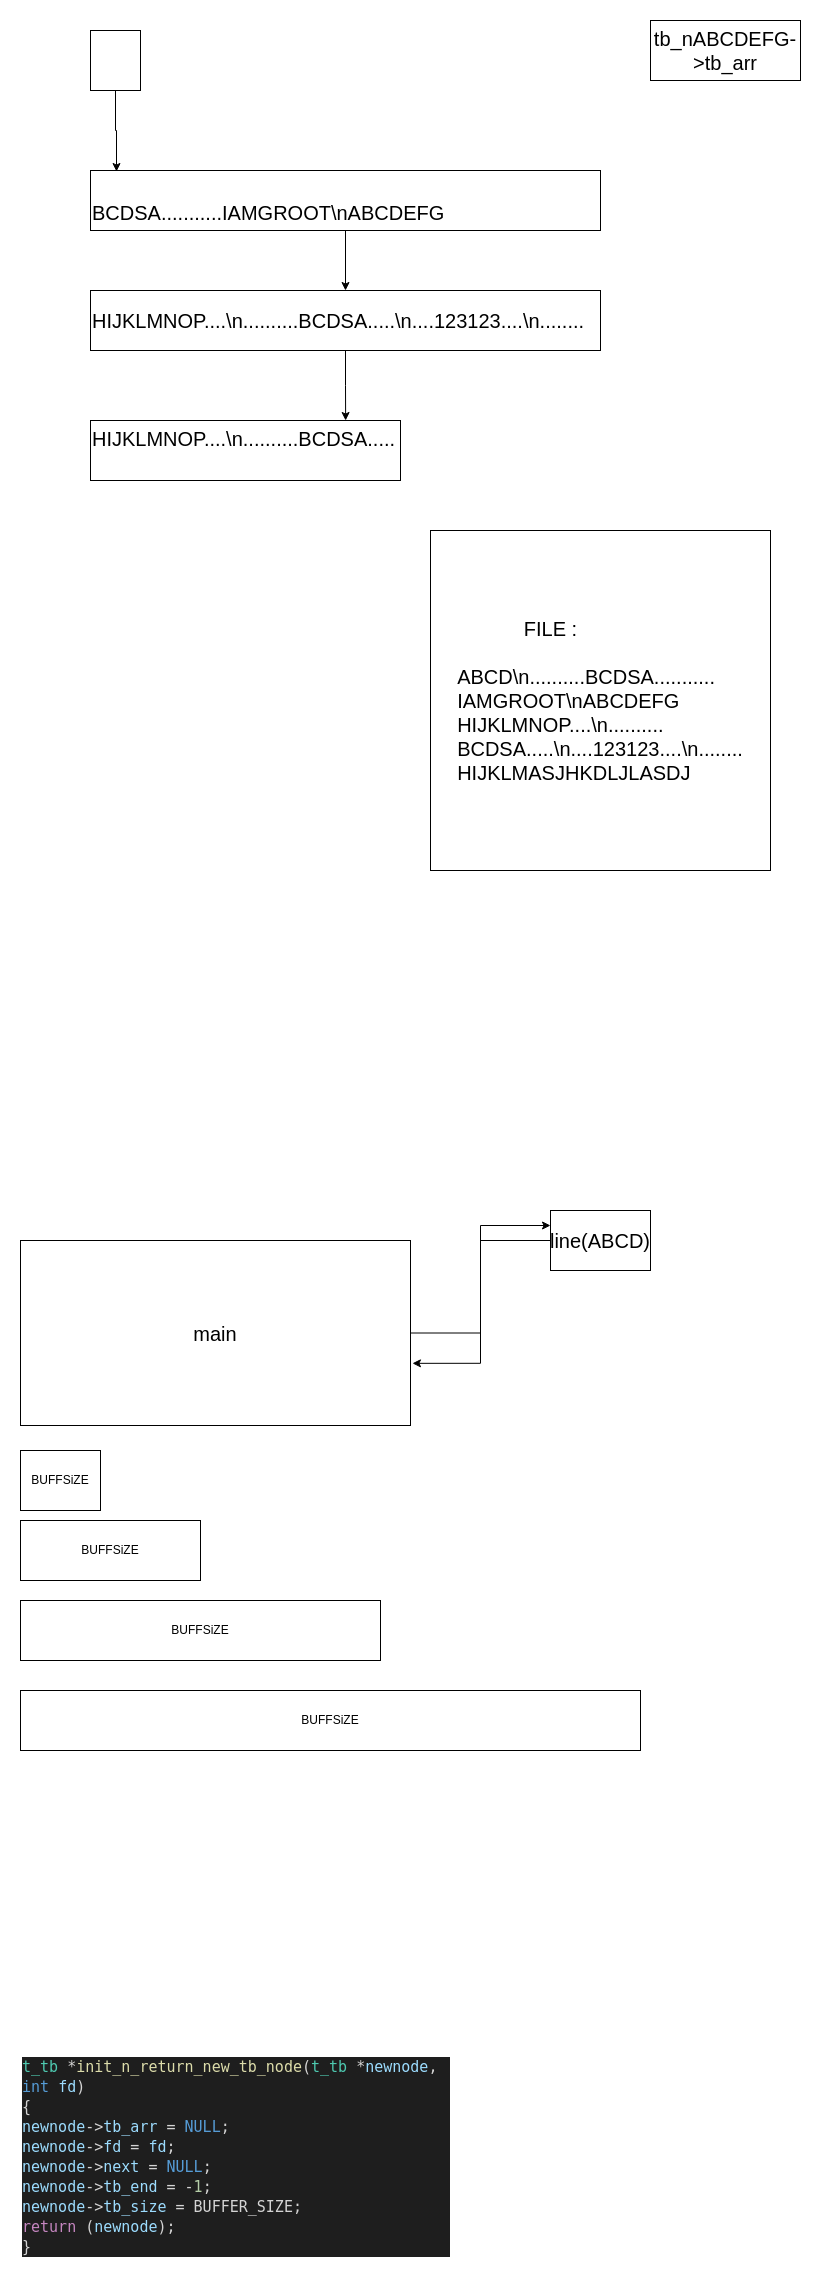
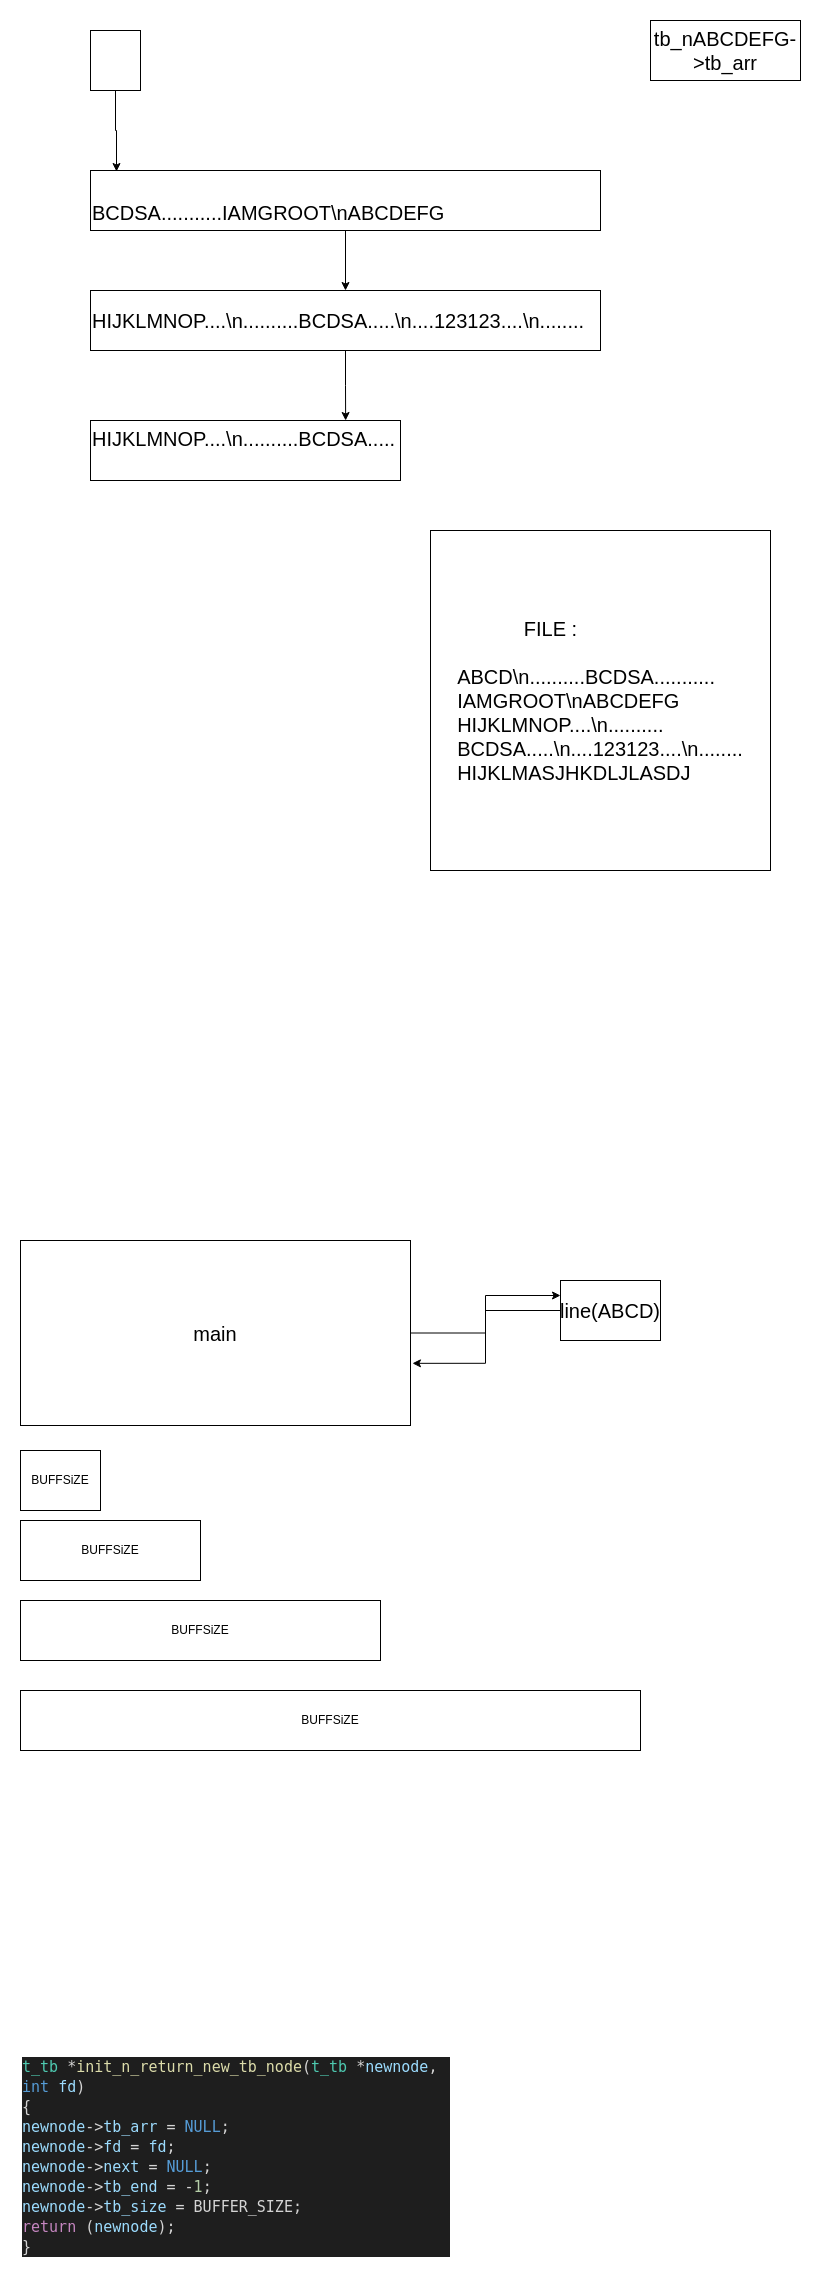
  <mxCell id="0" />
  <mxCell id="1" parent="0" />
  <mxCell id="2" style="edgeStyle=orthogonalEdgeStyle;rounded=0;orthogonalLoop=1;jettySize=auto;html=1;entryX=0.5;entryY=0;entryDx=0;entryDy=0;" parent="1" source="3" target="5" edge="1"><mxGeometry relative="1" as="geometry" /></mxCell>
  <mxCell id="3" value="&lt;span style=&quot;font-size: 20px&quot;&gt;&lt;br&gt;BCDSA...........IAMGROOT\nABCDEFG&lt;/span&gt;" style="rounded=0;whiteSpace=wrap;html=1;align=left;" parent="1" vertex="1"><mxGeometry x="90" y="170" width="510" height="60" as="geometry" /></mxCell>
  <mxCell id="4" style="edgeStyle=orthogonalEdgeStyle;rounded=0;orthogonalLoop=1;jettySize=auto;html=1;entryX=0.823;entryY=0;entryDx=0;entryDy=0;entryPerimeter=0;" parent="1" source="5" target="6" edge="1"><mxGeometry relative="1" as="geometry" /></mxCell>
  <mxCell id="5" value="&lt;span style=&quot;font-size: 20px&quot;&gt;HIJKLMNOP....\n..........BCDSA.....\n....123123....\n........&lt;/span&gt;" style="rounded=0;whiteSpace=wrap;html=1;align=left;" parent="1" vertex="1"><mxGeometry x="90" y="290" width="510" height="60" as="geometry" /></mxCell>
  <mxCell id="6" value="&lt;span style=&quot;font-size: 20px&quot;&gt;HIJKLMNOP....\n..........BCDSA.....&lt;br&gt;&lt;br&gt;&lt;/span&gt;" style="rounded=0;whiteSpace=wrap;html=1;align=left;" parent="1" vertex="1"><mxGeometry x="90" y="420" width="310" height="60" as="geometry" /></mxCell>
  <mxCell id="7" style="edgeStyle=orthogonalEdgeStyle;rounded=0;orthogonalLoop=1;jettySize=auto;html=1;entryX=0.051;entryY=0.017;entryDx=0;entryDy=0;entryPerimeter=0;" parent="1" source="8" target="3" edge="1"><mxGeometry relative="1" as="geometry" /></mxCell>
  <mxCell id="8" value="" style="rounded=0;whiteSpace=wrap;html=1;" parent="1" vertex="1"><mxGeometry x="90" y="30" width="50" height="60" as="geometry" /></mxCell>
  <mxCell id="9" value="&lt;span style=&quot;font-size: 20px&quot;&gt;tb_nABCDEFG-&amp;gt;tb_arr&lt;/span&gt;" style="rounded=0;whiteSpace=wrap;html=1;" parent="1" vertex="1"><mxGeometry x="650" y="20" width="150" height="60" as="geometry" /></mxCell>
  <mxCell id="10" value="&lt;div style=&quot;text-align: left ; font-size: 20px&quot;&gt;&lt;font style=&quot;font-size: 20px&quot;&gt;&amp;nbsp; &amp;nbsp; &amp;nbsp; &amp;nbsp; &amp;nbsp; &amp;nbsp; FILE :&amp;nbsp;&lt;br&gt;&lt;br&gt;&lt;/font&gt;&lt;/div&gt;&lt;div style=&quot;text-align: left ; font-size: 20px&quot;&gt;&lt;font style=&quot;font-size: 20px&quot;&gt;ABCD\n..........BCDSA...........&lt;/font&gt;&lt;/div&gt;&lt;font style=&quot;font-size: 20px&quot;&gt;&lt;div style=&quot;text-align: left&quot;&gt;&lt;span&gt;IAMGROOT\nABCDEFG&lt;/span&gt;&lt;/div&gt;&lt;div style=&quot;text-align: left&quot;&gt;&lt;span&gt;HIJKLMNOP....\n..........&lt;/span&gt;&lt;/div&gt;&lt;div style=&quot;text-align: left&quot;&gt;&lt;span&gt;BCDSA.....\n....123123....\n........&lt;/span&gt;&lt;/div&gt;&lt;div style=&quot;text-align: left&quot;&gt;HIJKLMASJHKDLJLASDJ&lt;/div&gt;&lt;/font&gt;" style="whiteSpace=wrap;html=1;aspect=fixed;" parent="1" vertex="1"><mxGeometry x="430" y="530" width="340" height="340" as="geometry" /></mxCell>
  <mxCell id="11" style="edgeStyle=orthogonalEdgeStyle;rounded=0;orthogonalLoop=1;jettySize=auto;html=1;exitX=1;exitY=0.5;exitDx=0;exitDy=0;entryX=0;entryY=0.25;entryDx=0;entryDy=0;" parent="1" source="12" target="14" edge="1"><mxGeometry relative="1" as="geometry" /></mxCell>
  <mxCell id="12" value="&lt;font style=&quot;font-size: 20px&quot;&gt;main&lt;/font&gt;" style="rounded=0;whiteSpace=wrap;html=1;" parent="1" vertex="1"><mxGeometry x="20" y="1240" width="390" height="185" as="geometry" /></mxCell>
  <mxCell id="13" style="edgeStyle=orthogonalEdgeStyle;rounded=0;orthogonalLoop=1;jettySize=auto;html=1;entryX=1.005;entryY=0.664;entryDx=0;entryDy=0;entryPerimeter=0;" parent="1" source="14" target="12" edge="1"><mxGeometry relative="1" as="geometry" /></mxCell>
- <mxCell id="14" value="&lt;font style=&quot;font-size: 20px&quot;&gt;line(ABCD)&lt;/font&gt;" style="rounded=0;whiteSpace=wrap;html=1;" parent="1" vertex="1"><mxGeometry x="550" y="1210" width="100" height="60" as="geometry" /></mxCell>
+ <mxCell id="14" value="&lt;font style=&quot;font-size: 20px&quot;&gt;line(ABCD)&lt;/font&gt;" style="rounded=0;whiteSpace=wrap;html=1;" parent="1" vertex="1"><mxGeometry x="560" y="1280" width="100" height="60" as="geometry" /></mxCell>
  <mxCell id="15" value="BUFFSiZE&lt;br&gt;" style="rounded=0;whiteSpace=wrap;html=1;" parent="1" vertex="1"><mxGeometry x="20" y="1450" width="80" height="60" as="geometry" /></mxCell>
  <mxCell id="16" value="BUFFSiZE&lt;br&gt;" style="rounded=0;whiteSpace=wrap;html=1;" parent="1" vertex="1"><mxGeometry x="20" y="1520" width="180" height="60" as="geometry" /></mxCell>
  <mxCell id="17" value="BUFFSiZE&lt;br&gt;" style="rounded=0;whiteSpace=wrap;html=1;" parent="1" vertex="1"><mxGeometry x="20" y="1600" width="360" height="60" as="geometry" /></mxCell>
  <mxCell id="18" value="BUFFSiZE&lt;br&gt;" style="rounded=0;whiteSpace=wrap;html=1;" parent="1" vertex="1"><mxGeometry x="20" y="1690" width="620" height="60" as="geometry" /></mxCell>
  <mxCell id="19" value="&lt;meta charset=&quot;utf-8&quot;&gt;&lt;div style=&quot;color: rgb(212, 212, 212); background-color: rgb(30, 30, 30); font-family: &amp;quot;droid sans mono&amp;quot;, monospace, monospace, &amp;quot;droid sans fallback&amp;quot;; font-weight: normal; font-size: 15px; line-height: 20px;&quot;&gt;&lt;div&gt;&lt;span style=&quot;color: #4ec9b0&quot;&gt;t_tb&lt;/span&gt;&lt;span style=&quot;color: #d4d4d4&quot;&gt;            *&lt;/span&gt;&lt;span style=&quot;color: #dcdcaa&quot;&gt;init_n_return_new_tb_node&lt;/span&gt;&lt;span style=&quot;color: #d4d4d4&quot;&gt;(&lt;/span&gt;&lt;span style=&quot;color: #4ec9b0&quot;&gt;t_tb&lt;/span&gt;&lt;span style=&quot;color: #d4d4d4&quot;&gt; *&lt;/span&gt;&lt;span style=&quot;color: #9cdcfe&quot;&gt;newnode&lt;/span&gt;&lt;span style=&quot;color: #d4d4d4&quot;&gt;, &lt;/span&gt;&lt;span style=&quot;color: #569cd6&quot;&gt;int&lt;/span&gt;&lt;span style=&quot;color: #d4d4d4&quot;&gt; &lt;/span&gt;&lt;span style=&quot;color: #9cdcfe&quot;&gt;fd&lt;/span&gt;&lt;span style=&quot;color: #d4d4d4&quot;&gt;)&lt;/span&gt;&lt;/div&gt;&lt;div&gt;&lt;span style=&quot;color: #d4d4d4&quot;&gt;{&lt;/span&gt;&lt;/div&gt;&lt;div&gt;&lt;span style=&quot;color: #d4d4d4&quot;&gt;    &lt;/span&gt;&lt;span style=&quot;color: #9cdcfe&quot;&gt;newnode&lt;/span&gt;&lt;span style=&quot;color: #d4d4d4&quot;&gt;-&amp;gt;&lt;/span&gt;&lt;span style=&quot;color: #9cdcfe&quot;&gt;tb_arr&lt;/span&gt;&lt;span style=&quot;color: #d4d4d4&quot;&gt; = &lt;/span&gt;&lt;span style=&quot;color: #569cd6&quot;&gt;NULL&lt;/span&gt;&lt;span style=&quot;color: #d4d4d4&quot;&gt;;&lt;/span&gt;&lt;/div&gt;&lt;div&gt;&lt;span style=&quot;color: #d4d4d4&quot;&gt;    &lt;/span&gt;&lt;span style=&quot;color: #9cdcfe&quot;&gt;newnode&lt;/span&gt;&lt;span style=&quot;color: #d4d4d4&quot;&gt;-&amp;gt;&lt;/span&gt;&lt;span style=&quot;color: #9cdcfe&quot;&gt;fd&lt;/span&gt;&lt;span style=&quot;color: #d4d4d4&quot;&gt; = &lt;/span&gt;&lt;span style=&quot;color: #9cdcfe&quot;&gt;fd&lt;/span&gt;&lt;span style=&quot;color: #d4d4d4&quot;&gt;;&lt;/span&gt;&lt;/div&gt;&lt;div&gt;&lt;span style=&quot;color: #d4d4d4&quot;&gt;    &lt;/span&gt;&lt;span style=&quot;color: #9cdcfe&quot;&gt;newnode&lt;/span&gt;&lt;span style=&quot;color: #d4d4d4&quot;&gt;-&amp;gt;&lt;/span&gt;&lt;span style=&quot;color: #9cdcfe&quot;&gt;next&lt;/span&gt;&lt;span style=&quot;color: #d4d4d4&quot;&gt; = &lt;/span&gt;&lt;span style=&quot;color: #569cd6&quot;&gt;NULL&lt;/span&gt;&lt;span style=&quot;color: #d4d4d4&quot;&gt;;&lt;/span&gt;&lt;/div&gt;&lt;div&gt;&lt;span style=&quot;color: #d4d4d4&quot;&gt;    &lt;/span&gt;&lt;span style=&quot;color: #9cdcfe&quot;&gt;newnode&lt;/span&gt;&lt;span style=&quot;color: #d4d4d4&quot;&gt;-&amp;gt;&lt;/span&gt;&lt;span style=&quot;color: #9cdcfe&quot;&gt;tb_end&lt;/span&gt;&lt;span style=&quot;color: #d4d4d4&quot;&gt; = -&lt;/span&gt;&lt;span style=&quot;color: #b5cea8&quot;&gt;1&lt;/span&gt;&lt;span style=&quot;color: #d4d4d4&quot;&gt;;&lt;/span&gt;&lt;/div&gt;&lt;div&gt;&lt;span style=&quot;color: #d4d4d4&quot;&gt;    &lt;/span&gt;&lt;span style=&quot;color: #9cdcfe&quot;&gt;newnode&lt;/span&gt;&lt;span style=&quot;color: #d4d4d4&quot;&gt;-&amp;gt;&lt;/span&gt;&lt;span style=&quot;color: #9cdcfe&quot;&gt;tb_size&lt;/span&gt;&lt;span style=&quot;color: #d4d4d4&quot;&gt; = BUFFER_SIZE;&lt;/span&gt;&lt;/div&gt;&lt;div&gt;&lt;span style=&quot;color: #d4d4d4&quot;&gt;    &lt;/span&gt;&lt;span style=&quot;color: #c586c0&quot;&gt;return&lt;/span&gt;&lt;span style=&quot;color: #d4d4d4&quot;&gt; (&lt;/span&gt;&lt;span style=&quot;color: #9cdcfe&quot;&gt;newnode&lt;/span&gt;&lt;span style=&quot;color: #d4d4d4&quot;&gt;);&lt;/span&gt;&lt;/div&gt;&lt;div&gt;&lt;span style=&quot;color: #d4d4d4&quot;&gt;}&lt;/span&gt;&lt;/div&gt;&lt;/div&gt;" style="text;whiteSpace=wrap;html=1;fontSize=20;" vertex="1" parent="1"><mxGeometry x="20" y="2050" width="430" height="200" as="geometry" /></mxCell>
